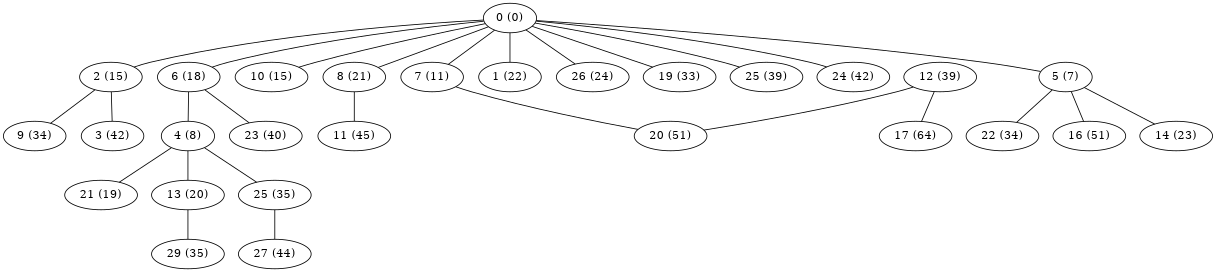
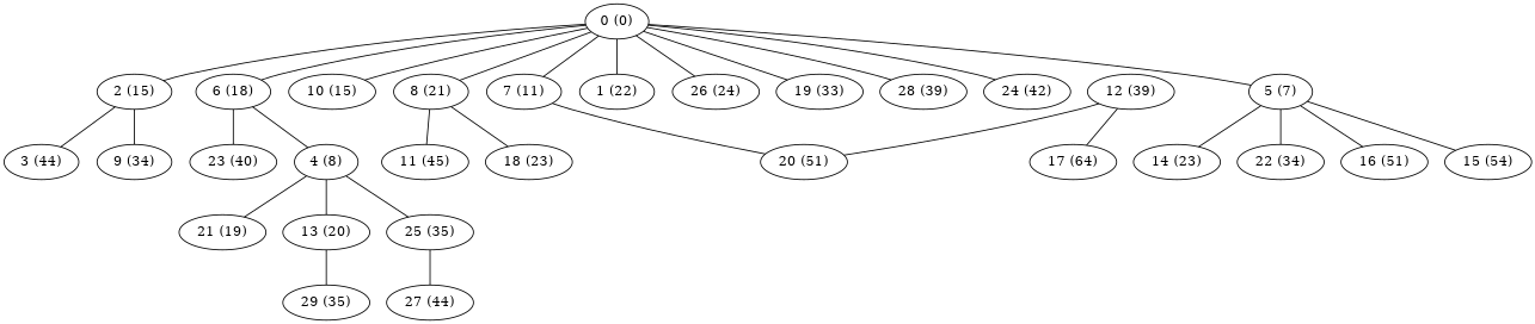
  graph {
    "0 (0)"
    "5 (7)"
    "7 (11)"
    "2 (15)"
    "10 (15)"
    "6 (18)"
    "8 (21)"
    "1 (22)"
    "26 (24)"
    "19 (33)"
-   "28 (39)" [label="25 (39)"]
+   "28 (39)"
    "24 (42)"
    n13 [label="14 (23)"]
    "22 (34)"
    "16 (51)"
+   "15 (54)"
    "4 (8)"
    "21 (19)"
    "13 (20)"
    "25 (35)"
    "20 (51)"
    "9 (34)"
-   "3 (44)" [label="3 (42)"]
+   "3 (44)"
    "23 (40)"
+   "18 (23)"
    "11 (45)"
    "29 (35)"
    "27 (44)"
    "12 (39)"
    "17 (64)"
    "0 (0)" -- "5 (7)"
    "0 (0)" -- "7 (11)"
    "0 (0)" -- "2 (15)"
    "0 (0)" -- "10 (15)"
    "0 (0)" -- "6 (18)"
    "0 (0)" -- "8 (21)"
    "0 (0)" -- "1 (22)"
    "0 (0)" -- "26 (24)"
    "0 (0)" -- "19 (33)"
    "0 (0)" -- "28 (39)"
    "0 (0)" -- "24 (42)"
    "5 (7)" -- n13
    "5 (7)" -- "22 (34)"
    "5 (7)" -- "16 (51)"
+   "5 (7)" -- "15 (54)"
    "7 (11)" -- "20 (51)"
    "2 (15)" -- "9 (34)"
    "2 (15)" -- "3 (44)"
    "6 (18)" -- "4 (8)"
    "6 (18)" -- "23 (40)"
+   "8 (21)" -- "18 (23)"
    "8 (21)" -- "11 (45)"
    "4 (8)" -- "21 (19)"
    "4 (8)" -- "13 (20)"
    "4 (8)" -- "25 (35)"
    "13 (20)" -- "29 (35)"
    "25 (35)" -- "27 (44)"
    "12 (39)" -- "20 (51)"
    "12 (39)" -- "17 (64)"
  }
